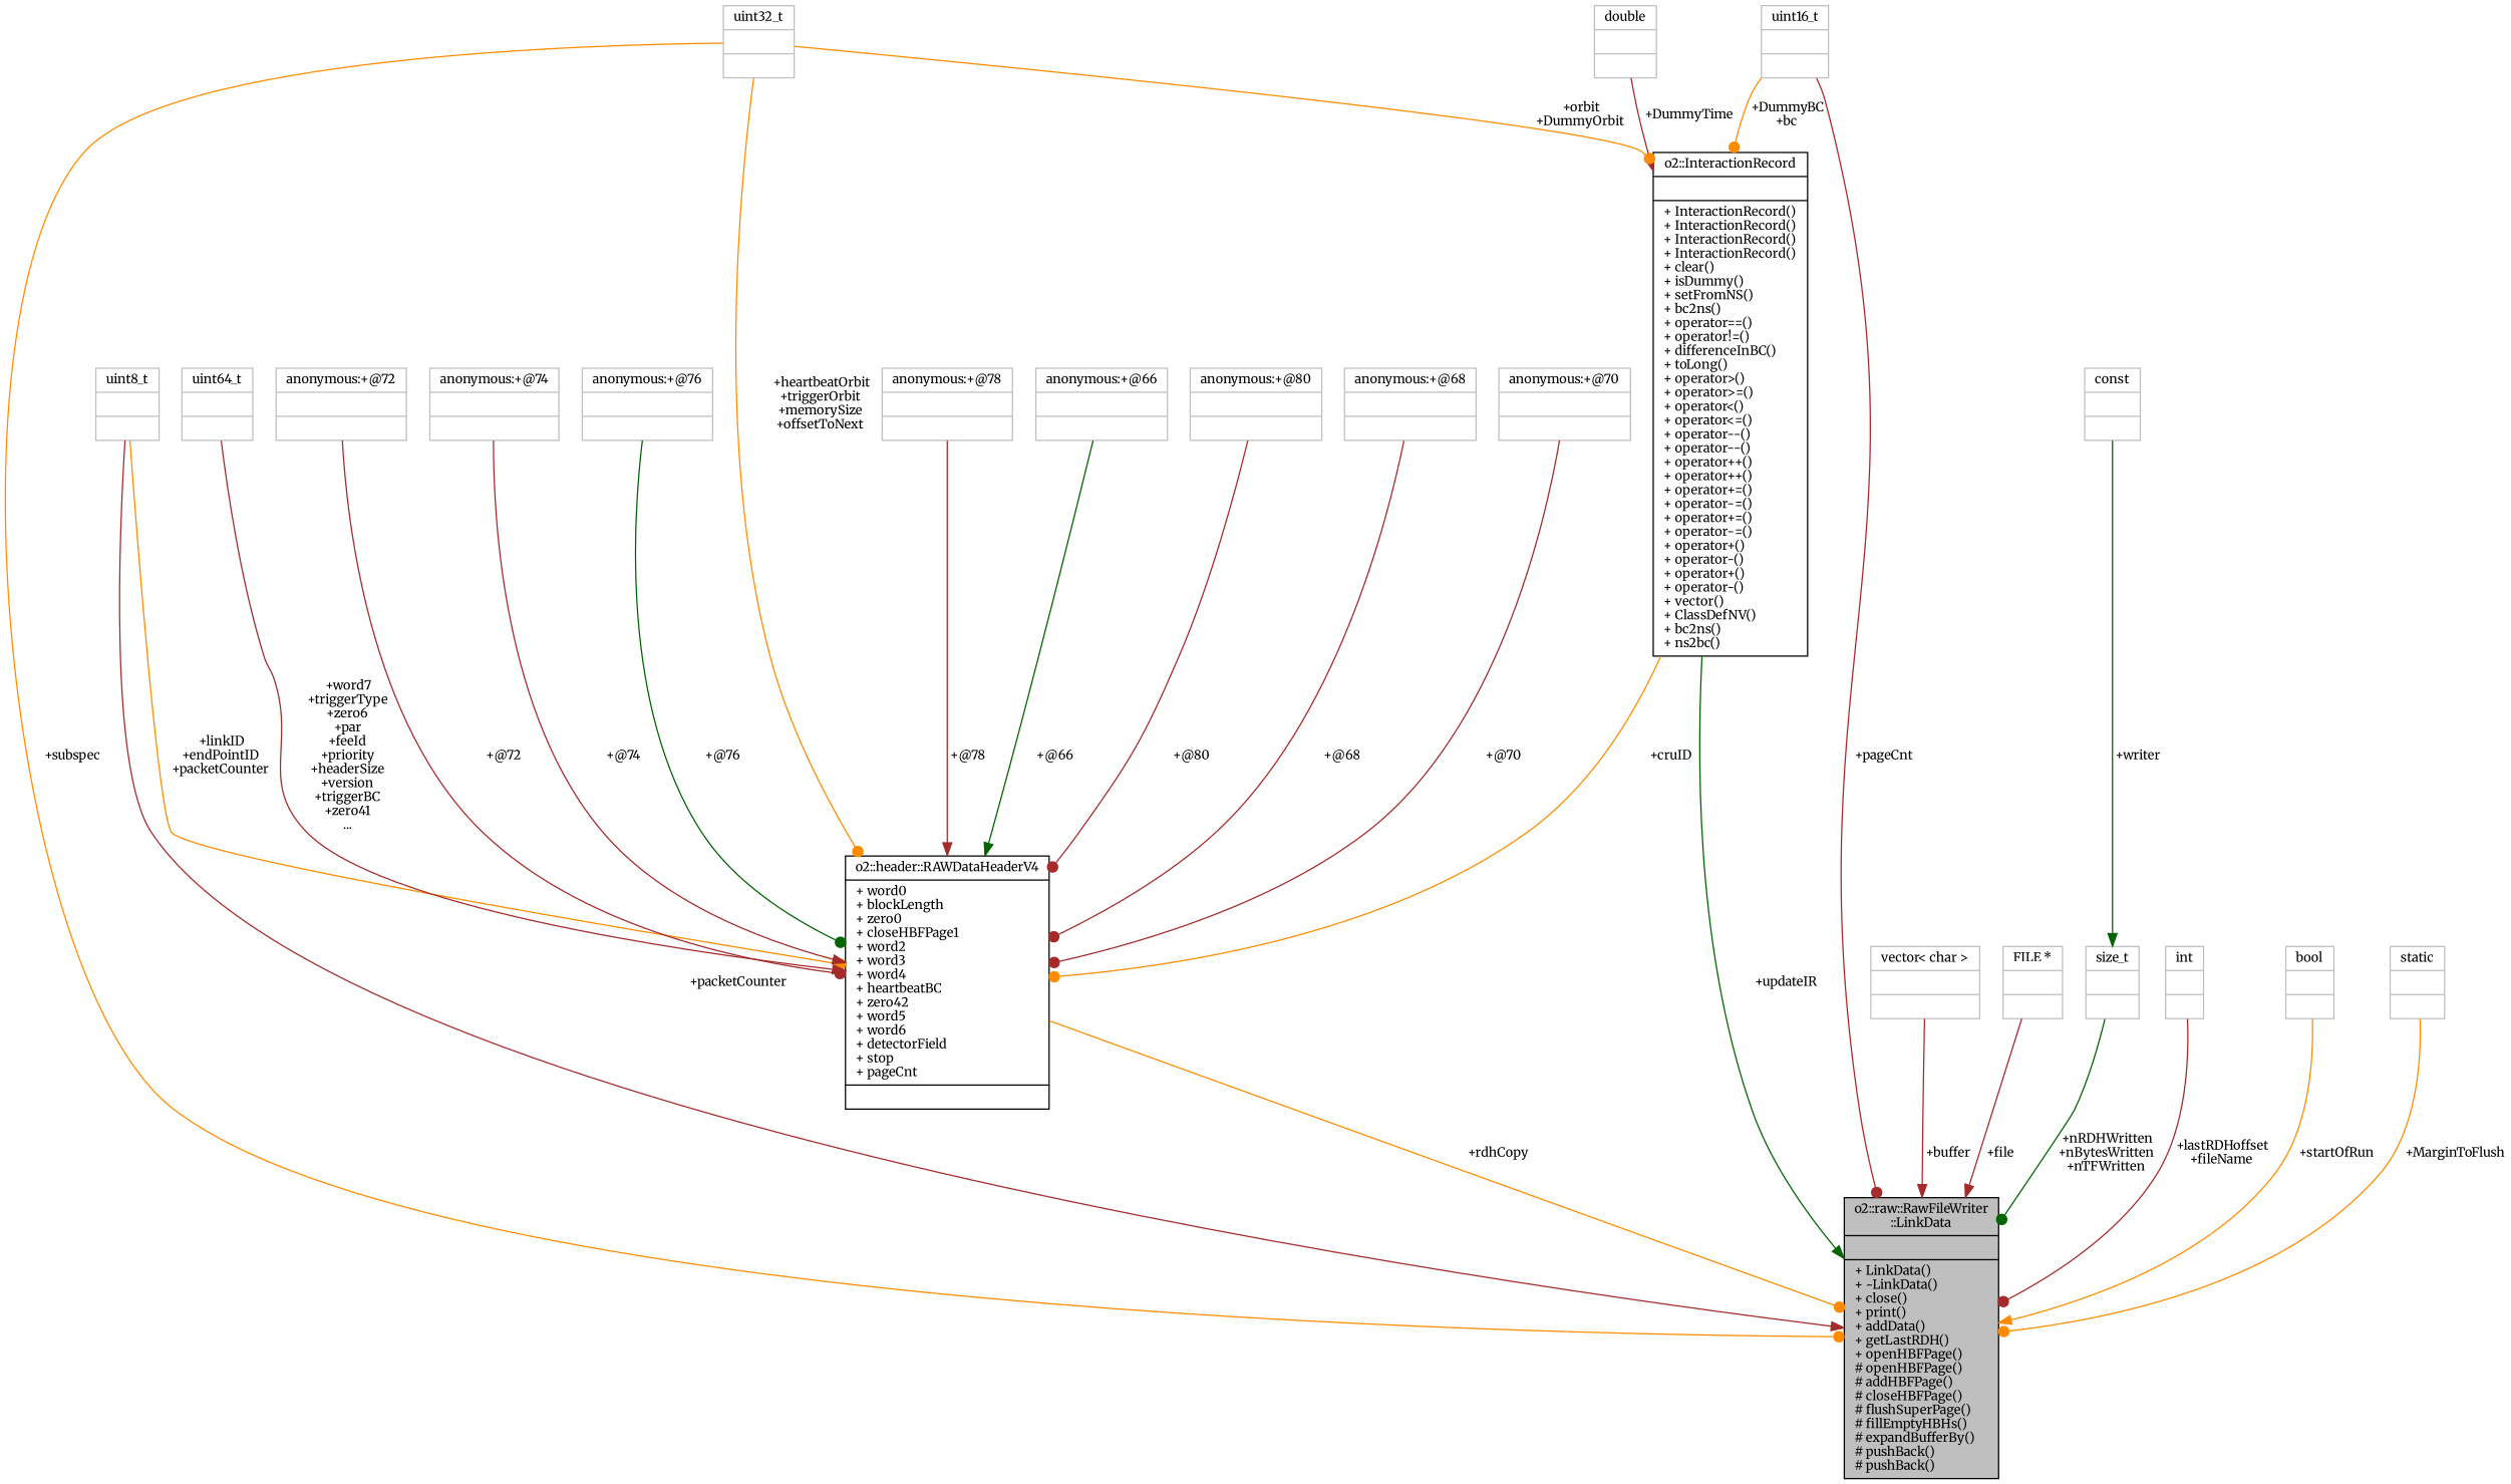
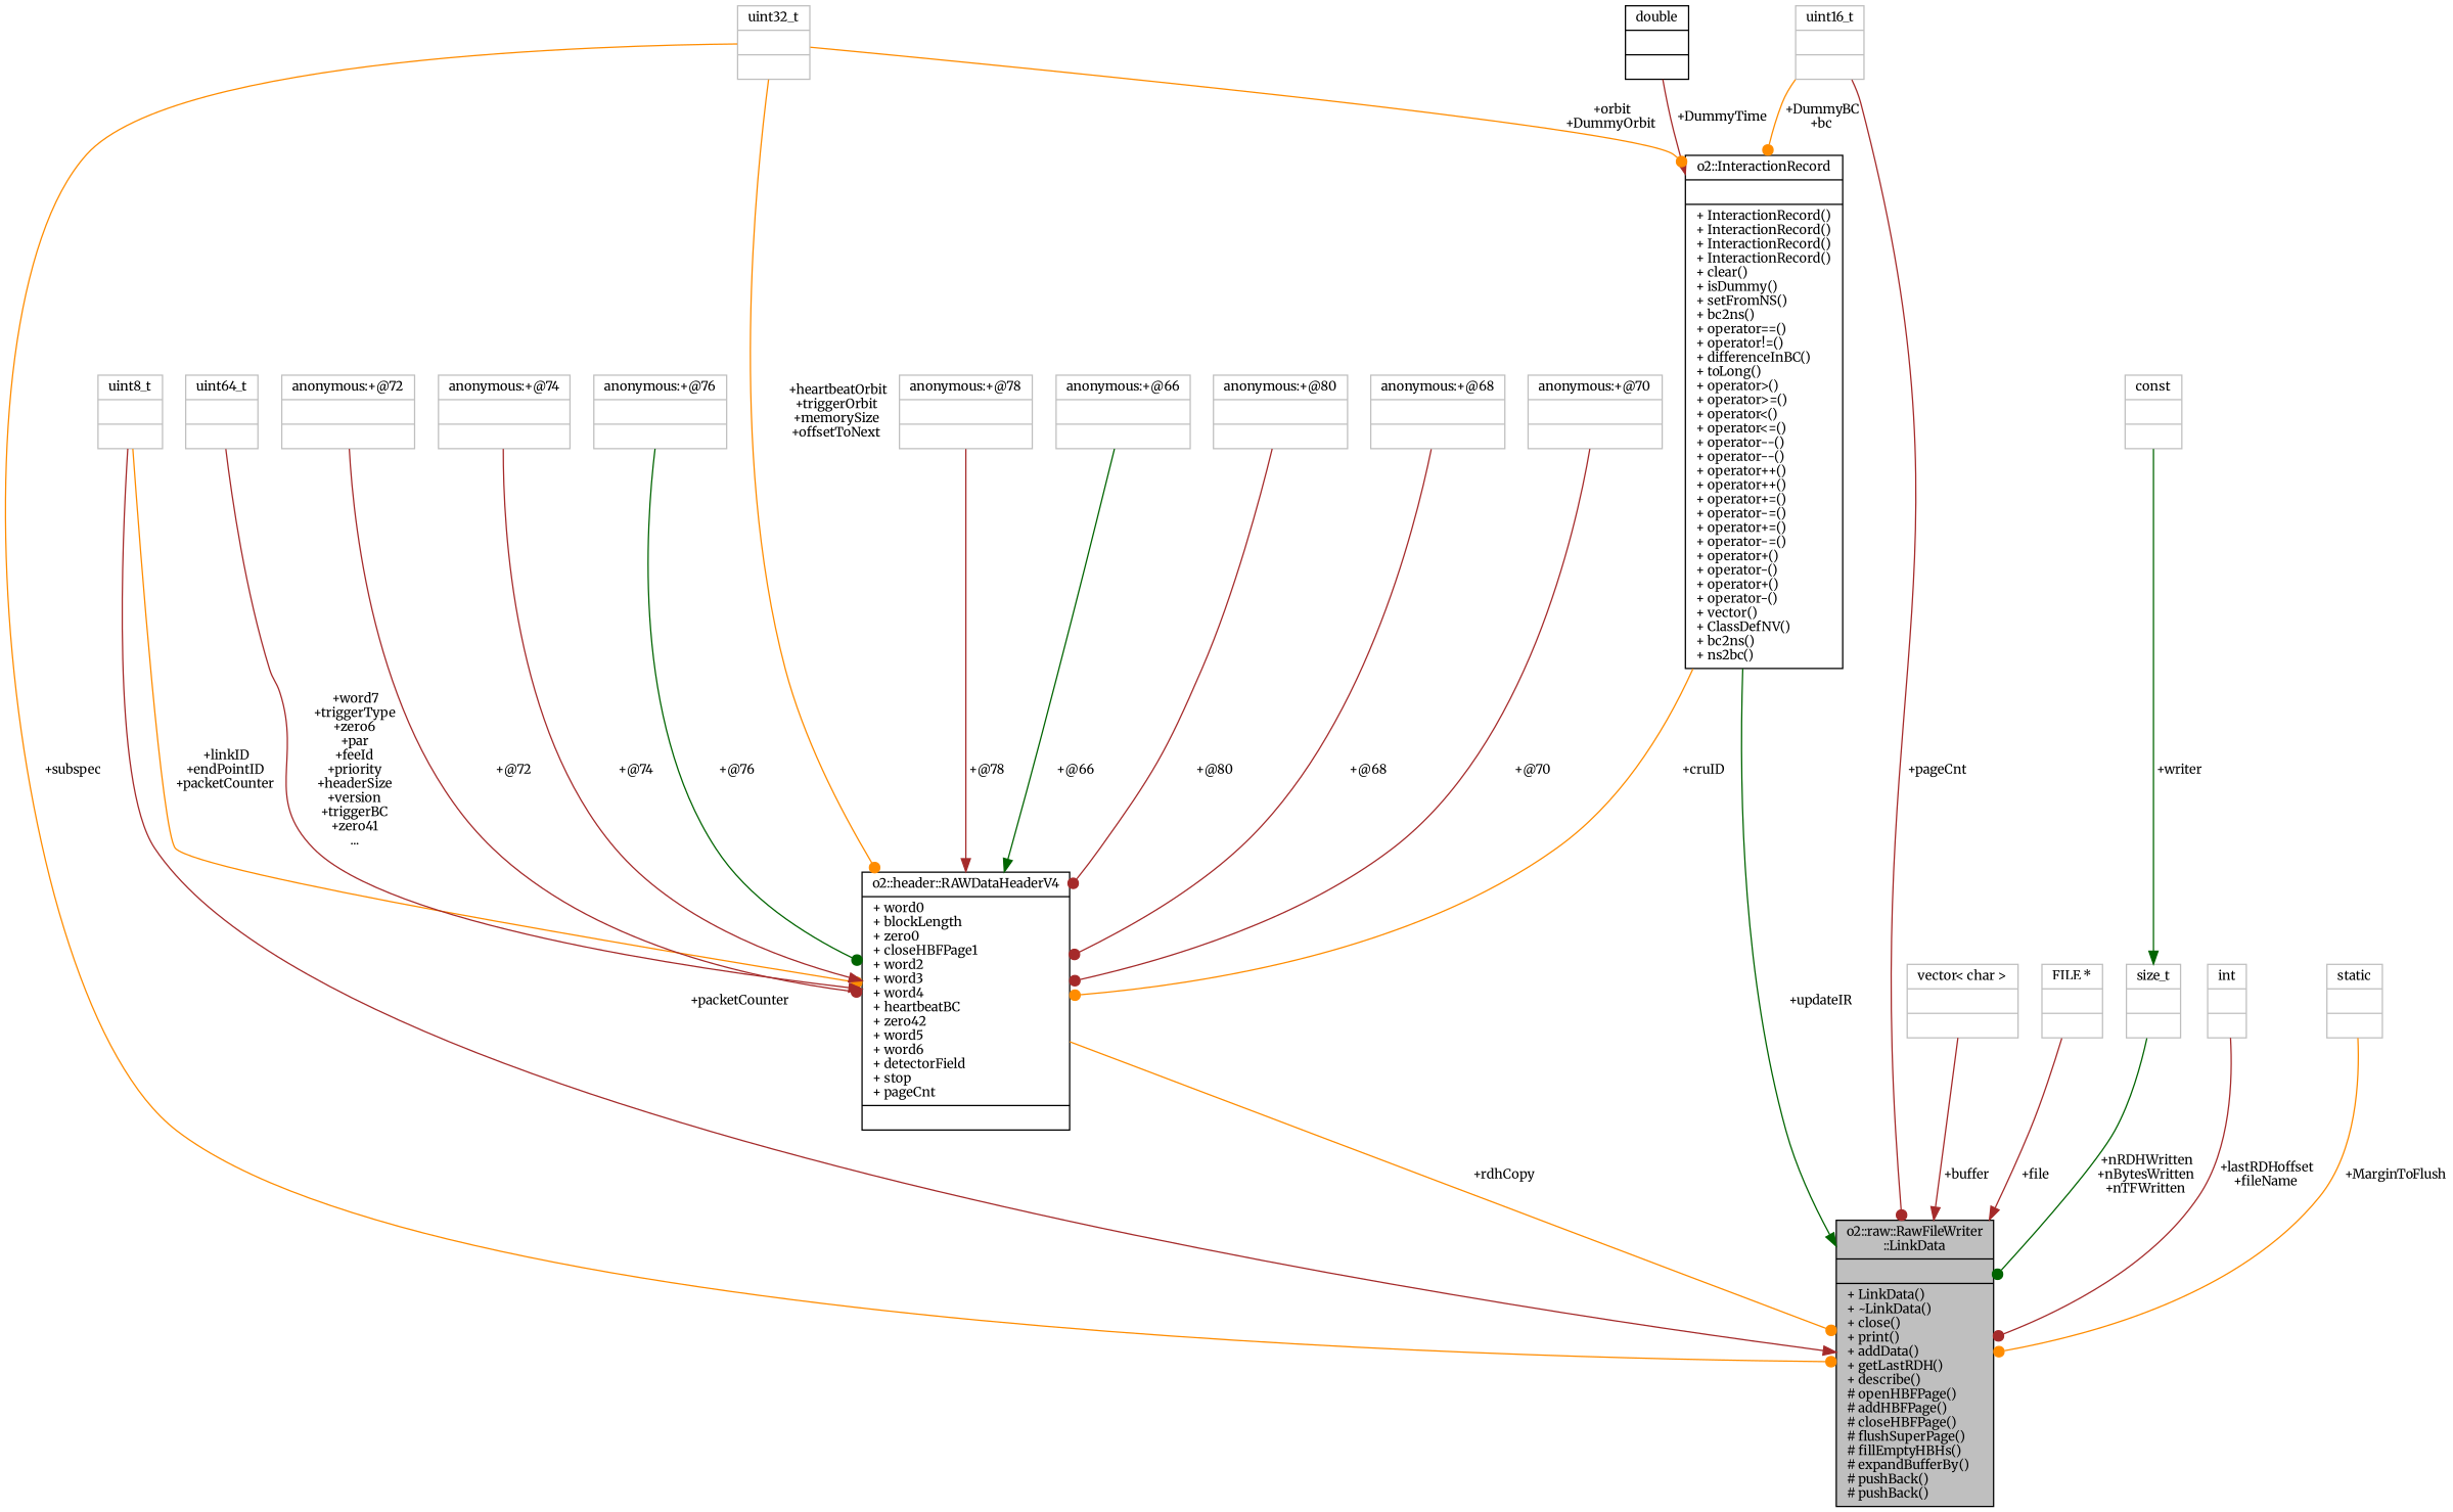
  digraph {
    fontname=Merriweather
    node [color=grey75 fontname=Merriweather fontsize=10 shape=record]
    edge [arrowhead=dot color=brown fontname=Merriweather fontsize=10 labelfontname=Helvetica labelfontsize=10 style=solid]
-   n1 [color=black fillcolor=grey75 fontcolor=black height=0.2 label="{o2::raw::RawFileWriter\l::LinkData\n||+ LinkData()\l+ ~LinkData()\l+ close()\l+ print()\l+ addData()\l+ getLastRDH()\l+ openHBFPage()\l# openHBFPage()\l# addHBFPage()\l# closeHBFPage()\l# flushSuperPage()\l# fillEmptyHBHs()\l# expandBufferBy()\l# pushBack()\l# pushBack()\l}" style=filled width=0.4]
+   n1 [color=black fillcolor=grey75 fontcolor=black height=0.2 label="{o2::raw::RawFileWriter\l::LinkData\n||+ LinkData()\l+ ~LinkData()\l+ close()\l+ print()\l+ addData()\l+ getLastRDH()\l+ describe()\l# openHBFPage()\l# addHBFPage()\l# closeHBFPage()\l# flushSuperPage()\l# fillEmptyHBHs()\l# expandBufferBy()\l# pushBack()\l# pushBack()\l}" style=filled width=0.4]
    n2 [color=black height=0.2 label="{o2::InteractionRecord\n||+ InteractionRecord()\l+ InteractionRecord()\l+ InteractionRecord()\l+ InteractionRecord()\l+ clear()\l+ isDummy()\l+ setFromNS()\l+ bc2ns()\l+ operator==()\l+ operator!=()\l+ differenceInBC()\l+ toLong()\l+ operator\>()\l+ operator\>=()\l+ operator\<()\l+ operator\<=()\l+ operator--()\l+ operator--()\l+ operator++()\l+ operator++()\l+ operator+=()\l+ operator-=()\l+ operator+=()\l+ operator-=()\l+ operator+()\l+ operator-()\l+ operator+()\l+ operator-()\l+ vector()\l+ ClassDefNV()\l+ bc2ns()\l+ ns2bc()\l}" width=0.4]
    n3 [color=black height=0.2 label="{o2::header::RAWDataHeaderV4\n|+ word0\l+ blockLength\l+ zero0\l+ closeHBFPage1\l+ word2\l+ word3\l+ word4\l+ heartbeatBC\l+ zero42\l+ word5\l+ word6\l+ detectorField\l+ stop\l+ pageCnt\l|}" width=0.4]
-   n4 [height=0.2 label="{double\n||}" width=0.4]
+   n4 [color=black height=0.2 label="{double\n||}" width=0.4]
    n5 [height=0.2 label="{uint16_t\n||}" width=0.4]
    n6 [height=0.2 label="{uint32_t\n||}" width=0.4]
    n7 [height=0.2 label="{uint8_t\n||}" width=0.4]
    n8 [height=0.2 label="{vector\< char \>\n||}" width=0.4]
    n9 [height=0.2 label="{FILE *\n||}" width=0.4]
    n10 [height=0.2 label="{size_t\n||}" width=0.4]
    n11 [height=0.2 label="{int\n||}" width=0.4]
-   n12 [height=0.2 label="{bool\n||}" width=0.4]
    n13 [height=0.2 label="{const\n||}" width=0.4]
    n14 [height=0.2 label="{static\n||}" width=0.4]
    n15 [height=0.2 label="{anonymous:+@68\n||}" width=0.4]
    n16 [height=0.2 label="{anonymous:+@70\n||}" width=0.4]
    n17 [height=0.2 label="{uint64_t\n||}" width=0.4]
    n18 [height=0.2 label="{anonymous:+@72\n||}" width=0.4]
    n19 [height=0.2 label="{anonymous:+@74\n||}" width=0.4]
    n20 [height=0.2 label="{anonymous:+@76\n||}" width=0.4]
    n21 [height=0.2 label="{anonymous:+@78\n||}" width=0.4]
    n22 [height=0.2 label="{anonymous:+@66\n||}" width=0.4]
    n23 [height=0.2 label="{anonymous:+@80\n||}" width=0.4]
    n2 -> n1 [arrowhead=normal color=darkgreen label=" +updateIR"]
    n2 -> n3 [color=darkorange label=" +cruID"]
    n3 -> n1 [color=darkorange label=" +rdhCopy"]
    n4 -> n2 [arrowhead=normal label=" +DummyTime"]
    n5 -> n1 [label=" +pageCnt"]
    n5 -> n2 [color=darkorange label=" +DummyBC\n+bc"]
    n6 -> n1 [color=darkorange label=" +subspec"]
    n6 -> n2 [color=darkorange label=" +orbit\n+DummyOrbit"]
    n6 -> n3 [color=darkorange label=" +heartbeatOrbit\n+triggerOrbit\n+memorySize\n+offsetToNext"]
    n7 -> n1 [arrowhead=normal label=" +packetCounter"]
    n7 -> n3 [color=darkorange label=" +linkID\n+endPointID\n+packetCounter"]
    n8 -> n1 [arrowhead=normal label=" +buffer"]
    n9 -> n1 [arrowhead=normal label=" +file"]
    n10 -> n1 [color=darkgreen label=" +nRDHWritten\n+nBytesWritten\n+nTFWritten"]
    n11 -> n1 [label=" +lastRDHoffset\n+fileName"]
-   n12 -> n1 [arrowhead=normal color=darkorange label=" +startOfRun"]
    n13 -> n10 [arrowhead=normal color=darkgreen label=" +writer"]
    n14 -> n1 [color=darkorange label=" +MarginToFlush"]
    n15 -> n3 [label=" +@68"]
    n16 -> n3 [label=" +@70"]
    n17 -> n3 [arrowhead=normal label=" +word7\n+triggerType\n+zero6\n+par\n+feeId\n+priority\n+headerSize\n+version\n+triggerBC\n+zero41\n..."]
    n18 -> n3 [label=" +@72"]
    n19 -> n3 [arrowhead=normal label=" +@74"]
    n20 -> n3 [color=darkgreen label=" +@76"]
    n21 -> n3 [arrowhead=normal label=" +@78"]
    n22 -> n3 [arrowhead=normal color=darkgreen label=" +@66"]
    n23 -> n3 [label=" +@80"]
  }
